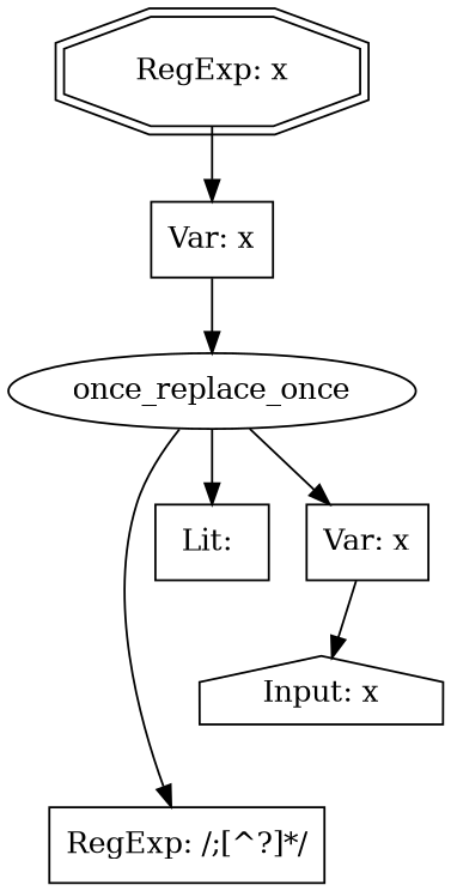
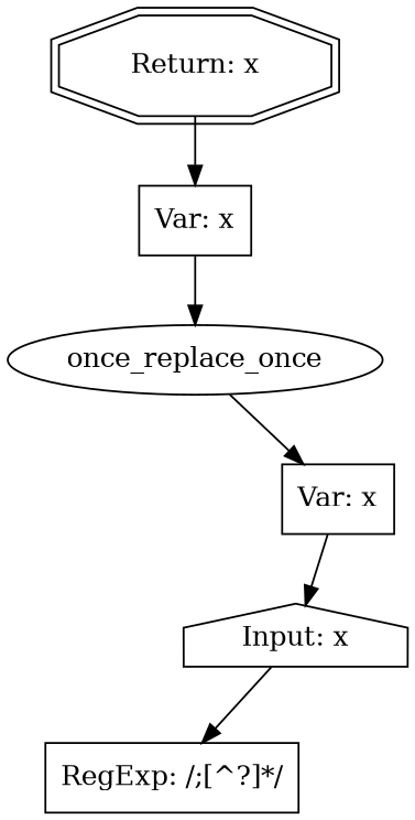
  digraph {
    node [shape=box]
    n1 [label="Input: x" shape=house]
    n2 [label=once_replace_once shape=ellipse]
    n3 [label="RegExp: /;[^\?]*/"]
-   n4 [label="Lit: "]
    n5 [label="Var: x"]
    n6 [label="Var: x"]
-   n7 [label="RegExp: x" shape=doubleoctagon]
-   n2 -> n3
-   n2 -> n4
+   n7 [label="Return: x" shape=doubleoctagon]
+   n1 -> n3
    n2 -> n5
    n5 -> n1
    n6 -> n2
    n7 -> n6
  }
